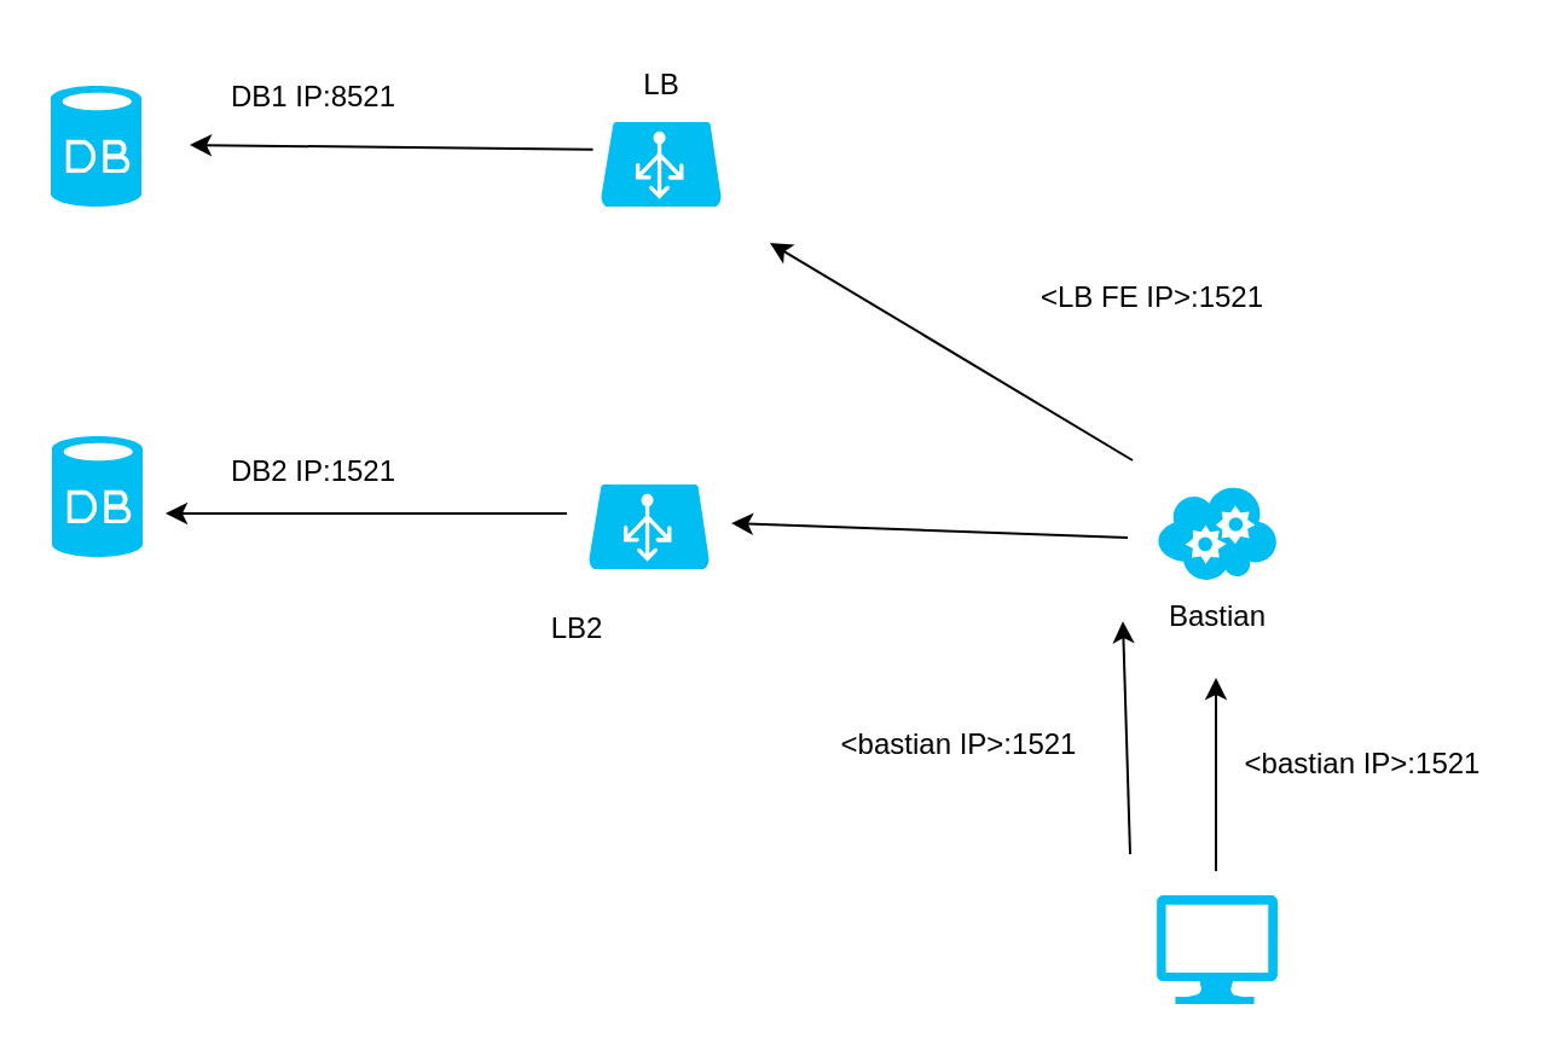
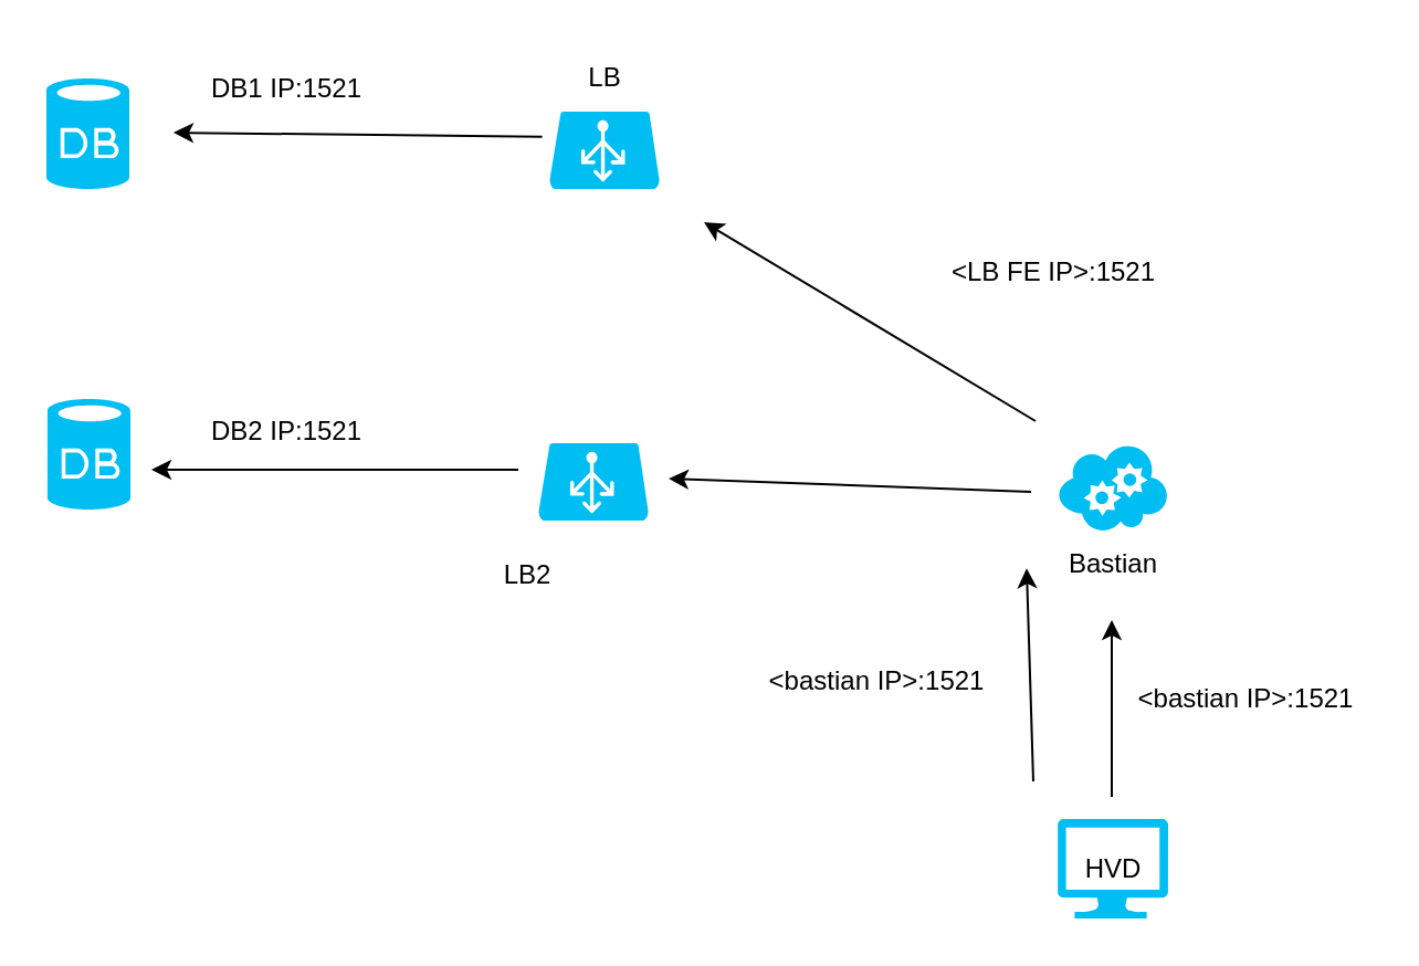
  <mxCell id="0" />
  <mxCell id="1" parent="0" />
  <mxCell id="2" value="" style="verticalLabelPosition=bottom;html=1;verticalAlign=top;align=center;strokeColor=none;fillColor=#00BEF2;shape=mxgraph.azure.azure_load_balancer;" parent="1" vertex="1"><mxGeometry x="248" y="50" width="50" height="35" as="geometry" /></mxCell>
  <mxCell id="3" value="" style="verticalLabelPosition=bottom;html=1;verticalAlign=top;align=center;strokeColor=none;fillColor=#00BEF2;shape=mxgraph.azure.database;" parent="1" vertex="1"><mxGeometry x="20.5" y="35" width="37.5" height="50" as="geometry" /></mxCell>
  <mxCell id="4" value="" style="verticalLabelPosition=bottom;html=1;verticalAlign=top;align=center;strokeColor=none;fillColor=#00BEF2;shape=mxgraph.azure.database;" parent="1" vertex="1"><mxGeometry x="21" y="180" width="37.5" height="50" as="geometry" /></mxCell>
  <mxCell id="5" value="" style="verticalLabelPosition=bottom;html=1;verticalAlign=top;align=center;strokeColor=none;fillColor=#00BEF2;shape=mxgraph.azure.computer;pointerEvents=1;" parent="1" vertex="1"><mxGeometry x="478" y="370" width="50" height="45" as="geometry" /></mxCell>
+ <mxCell id="6" value="HVD" style="text;html=1;align=center;verticalAlign=middle;resizable=0;points=[];autosize=1;strokeColor=none;fillColor=none;" parent="1" vertex="1"><mxGeometry x="478" y="377.5" width="50" height="30" as="geometry" /></mxCell>
  <mxCell id="7" value="" style="verticalLabelPosition=bottom;html=1;verticalAlign=top;align=center;strokeColor=none;fillColor=#00BEF2;shape=mxgraph.azure.cloud_service;" parent="1" vertex="1"><mxGeometry x="478" y="200" width="50" height="40" as="geometry" /></mxCell>
  <mxCell id="8" value="Bastian" style="text;html=1;align=center;verticalAlign=middle;resizable=0;points=[];autosize=1;strokeColor=none;fillColor=none;" parent="1" vertex="1"><mxGeometry x="473" y="240" width="60" height="30" as="geometry" /></mxCell>
  <mxCell id="9" value="" style="endArrow=classic;html=1;rounded=0;" parent="1" edge="1"><mxGeometry width="50" height="50" relative="1" as="geometry"><mxPoint x="502.5" y="360" as="sourcePoint" /><mxPoint x="502.5" y="280" as="targetPoint" /></mxGeometry></mxCell>
  <mxCell id="10" value="" style="endArrow=classic;html=1;rounded=0;" parent="1" edge="1"><mxGeometry width="50" height="50" relative="1" as="geometry"><mxPoint x="468" y="190" as="sourcePoint" /><mxPoint x="318" y="100" as="targetPoint" /></mxGeometry></mxCell>
  <mxCell id="11" value="LB" style="text;html=1;align=center;verticalAlign=middle;resizable=0;points=[];autosize=1;strokeColor=none;fillColor=none;" parent="1" vertex="1"><mxGeometry x="253" y="20" width="40" height="30" as="geometry" /></mxCell>
  <mxCell id="12" value="" style="endArrow=classic;html=1;rounded=0;exitX=-0.064;exitY=0.326;exitDx=0;exitDy=0;exitPerimeter=0;" parent="1" source="2" edge="1"><mxGeometry width="50" height="50" relative="1" as="geometry"><mxPoint x="158" y="59.5" as="sourcePoint" /><mxPoint x="78" y="59.5" as="targetPoint" /></mxGeometry></mxCell>
  <mxCell id="13" value="" style="endArrow=classic;html=1;rounded=0;" parent="1" edge="1"><mxGeometry width="50" height="50" relative="1" as="geometry"><mxPoint x="234" y="212" as="sourcePoint" /><mxPoint x="68" y="212" as="targetPoint" /></mxGeometry></mxCell>
- <mxCell id="14" value="DB1 IP:8521" style="text;html=1;align=center;verticalAlign=middle;resizable=0;points=[];autosize=1;strokeColor=none;fillColor=none;" parent="1" vertex="1"><mxGeometry x="86" y="27" width="86" height="26" as="geometry" /></mxCell>
+ <mxCell id="14" value="DB1 IP:1521" style="text;html=1;align=center;verticalAlign=middle;resizable=0;points=[];autosize=1;strokeColor=none;fillColor=none;" parent="1" vertex="1"><mxGeometry x="86" y="27" width="86" height="26" as="geometry" /></mxCell>
  <mxCell id="15" value="&lt;span style=&quot;color: rgba(0, 0, 0, 0); font-family: monospace; font-size: 0px; text-align: start;&quot;&gt;%3CmxGraphModel%3E%3Croot%3E%3CmxCell%20id%3D%220%22%2F%3E%3CmxCell%20id%3D%221%22%20parent%3D%220%22%2F%3E%3CmxCell%20id%3D%222%22%20value%3D%22port%20443%22%20style%3D%22text%3Bhtml%3D1%3Balign%3Dcenter%3BverticalAlign%3Dmiddle%3Bresizable%3D0%3Bpoints%3D%5B%5D%3Bautosize%3D1%3BstrokeColor%3Dnone%3BfillColor%3Dnone%3B%22%20vertex%3D%221%22%20parent%3D%221%22%3E%3CmxGeometry%20x%3D%22175%22%20y%3D%2285%22%20width%3D%2270%22%20height%3D%2230%22%20as%3D%22geometry%22%2F%3E%3C%2FmxCell%3E%3C%2Froot%3E%3C%2FmxGraphModel%3E&lt;/span&gt;" style="text;html=1;align=center;verticalAlign=middle;resizable=0;points=[];autosize=1;strokeColor=none;fillColor=none;" parent="1" vertex="1"><mxGeometry x="108" y="175" width="20" height="30" as="geometry" /></mxCell>
  <mxCell id="16" value="DB2 IP:1521" style="text;html=1;align=center;verticalAlign=middle;resizable=0;points=[];autosize=1;strokeColor=none;fillColor=none;" parent="1" vertex="1"><mxGeometry x="86" y="182" width="86" height="26" as="geometry" /></mxCell>
  <mxCell id="17" value="&amp;lt;bastian IP&amp;gt;:1521" style="text;html=1;align=center;verticalAlign=middle;resizable=0;points=[];autosize=1;strokeColor=none;fillColor=none;" parent="1" vertex="1"><mxGeometry x="505" y="303" width="115" height="26" as="geometry" /></mxCell>
  <mxCell id="18" value="&amp;lt;LB FE IP&amp;gt;:1521" style="text;html=1;align=center;verticalAlign=middle;resizable=0;points=[];autosize=1;strokeColor=none;fillColor=none;" parent="1" vertex="1"><mxGeometry x="421" y="110" width="110" height="26" as="geometry" /></mxCell>
  <mxCell id="19" value="" style="verticalLabelPosition=bottom;html=1;verticalAlign=top;align=center;strokeColor=none;fillColor=#00BEF2;shape=mxgraph.azure.azure_load_balancer;" vertex="1" parent="1"><mxGeometry x="243" y="200" width="50" height="35" as="geometry" /></mxCell>
  <mxCell id="20" value="LB2" style="text;html=1;align=center;verticalAlign=middle;resizable=0;points=[];autosize=1;strokeColor=none;fillColor=none;" vertex="1" parent="1"><mxGeometry x="218" y="247" width="39" height="26" as="geometry" /></mxCell>
  <mxCell id="21" value="" style="endArrow=classic;html=1;rounded=0;" edge="1" parent="1"><mxGeometry width="50" height="50" relative="1" as="geometry"><mxPoint x="466" y="222" as="sourcePoint" /><mxPoint x="302" y="216" as="targetPoint" /></mxGeometry></mxCell>
  <mxCell id="22" value="" style="endArrow=classic;html=1;rounded=0;entryX=-0.15;entryY=0.553;entryDx=0;entryDy=0;entryPerimeter=0;" edge="1" parent="1" target="8"><mxGeometry width="50" height="50" relative="1" as="geometry"><mxPoint x="467" y="353" as="sourcePoint" /><mxPoint x="275" y="371" as="targetPoint" /></mxGeometry></mxCell>
  <mxCell id="23" value="&amp;lt;bastian IP&amp;gt;:1521" style="text;html=1;align=center;verticalAlign=middle;resizable=0;points=[];autosize=1;strokeColor=none;fillColor=none;" vertex="1" parent="1"><mxGeometry x="338" y="295" width="115" height="26" as="geometry" /></mxCell>
